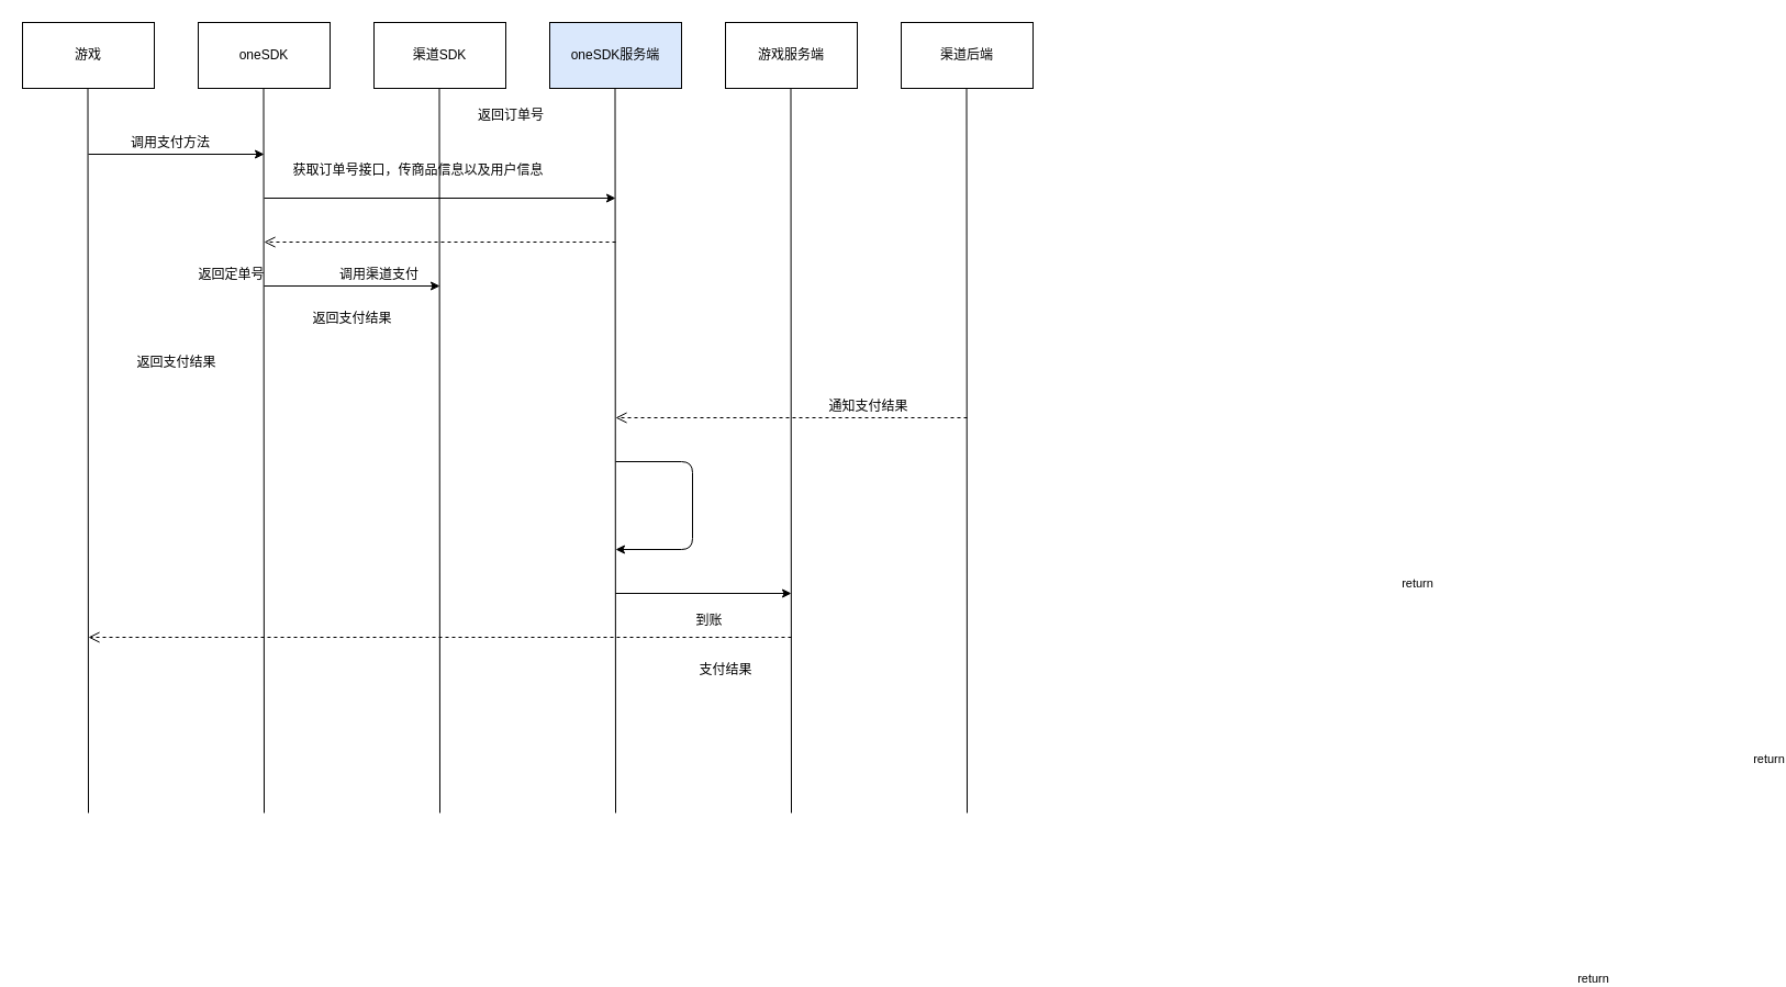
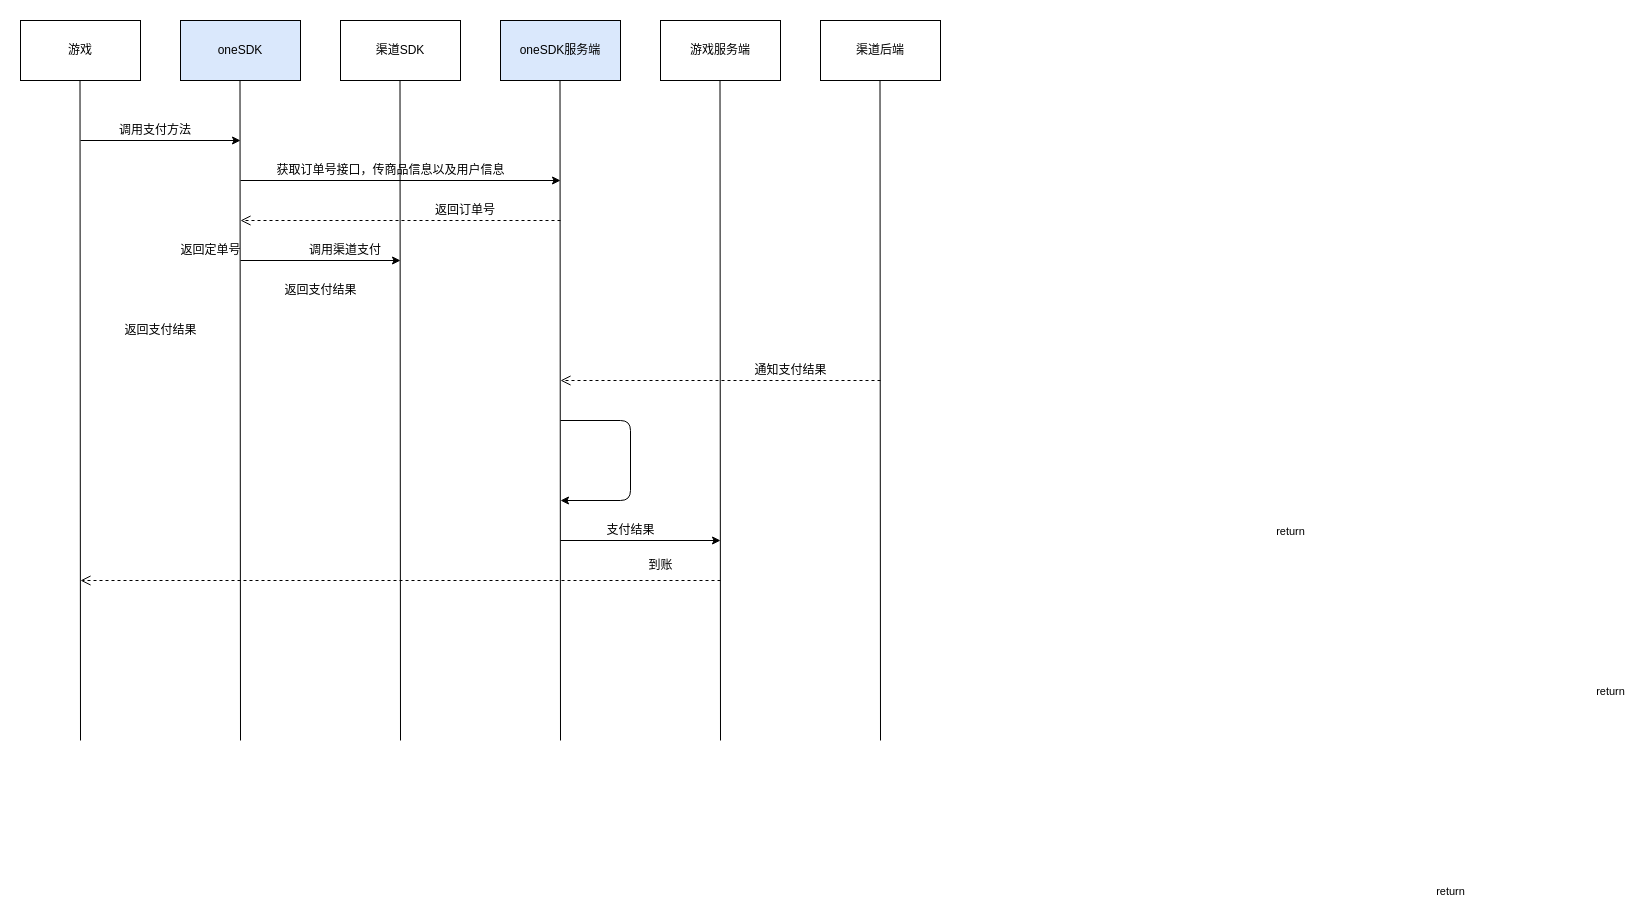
  <mxCell id="0" />
  <mxCell id="1" parent="0" />
  <mxCell id="2" value="游戏" style="rounded=0;whiteSpace=wrap;html=1;" vertex="1" parent="1"><mxGeometry y="20" width="120" height="60" as="geometry" x="20" /></mxCell>
- <mxCell id="3" value="oneSDK" style="rounded=0;whiteSpace=wrap;html=1;" vertex="1" parent="1"><mxGeometry x="180" y="20" width="120" height="60" as="geometry" /></mxCell>
+ <mxCell id="3" value="oneSDK" style="rounded=0;whiteSpace=wrap;html=1;fillColor=#dae8fc;" vertex="1" parent="1"><mxGeometry x="180" y="20" width="120" height="60" as="geometry" /></mxCell>
  <mxCell id="4" value="渠道SDK" style="rounded=0;whiteSpace=wrap;html=1;" vertex="1" parent="1"><mxGeometry x="340" y="20" width="120" height="60" as="geometry" /></mxCell>
  <mxCell id="5" value="oneSDK服务端" style="rounded=0;whiteSpace=wrap;html=1;fillColor=#dae8fc;" vertex="1" parent="1"><mxGeometry x="500" y="20" width="120" height="60" as="geometry" /></mxCell>
  <mxCell id="6" value="游戏服务端" style="rounded=0;whiteSpace=wrap;html=1;" vertex="1" parent="1"><mxGeometry x="660" y="20" width="120" height="60" as="geometry" /></mxCell>
  <mxCell id="7" value="" style="endArrow=none;html=1;" edge="1" parent="1"><mxGeometry width="50" height="50" relative="1" as="geometry"><mxPoint x="80" y="740" as="sourcePoint" /><mxPoint x="79.5" y="80" as="targetPoint" /></mxGeometry></mxCell>
  <mxCell id="8" value="" style="endArrow=none;html=1;" edge="1" parent="1"><mxGeometry width="50" height="50" relative="1" as="geometry"><mxPoint x="240" y="740" as="sourcePoint" /><mxPoint x="239.5" y="80" as="targetPoint" /></mxGeometry></mxCell>
  <mxCell id="9" value="" style="endArrow=none;html=1;" edge="1" parent="1"><mxGeometry width="50" height="50" relative="1" as="geometry"><mxPoint x="400" y="740" as="sourcePoint" /><mxPoint x="399.5" y="80" as="targetPoint" /></mxGeometry></mxCell>
  <mxCell id="10" value="" style="endArrow=none;html=1;" edge="1" parent="1"><mxGeometry width="50" height="50" relative="1" as="geometry"><mxPoint x="560" y="740" as="sourcePoint" /><mxPoint x="559.5" y="80" as="targetPoint" /></mxGeometry></mxCell>
  <mxCell id="11" value="" style="endArrow=none;html=1;" edge="1" parent="1"><mxGeometry width="50" height="50" relative="1" as="geometry"><mxPoint x="720" y="740" as="sourcePoint" /><mxPoint x="719.5" y="80" as="targetPoint" /></mxGeometry></mxCell>
  <mxCell id="12" value="" style="endArrow=classic;html=1;" edge="1" parent="1"><mxGeometry width="50" height="50" relative="1" as="geometry"><mxPoint x="80" y="140" as="sourcePoint" /><mxPoint x="240" y="140" as="targetPoint" /></mxGeometry></mxCell>
  <mxCell id="13" value="调用支付方法" style="text;html=1;strokeColor=none;fillColor=none;align=center;verticalAlign=middle;whiteSpace=wrap;rounded=0;" vertex="1" parent="1"><mxGeometry x="110" y="120" width="90" height="20" as="geometry" /></mxCell>
  <mxCell id="14" value="" style="endArrow=classic;html=1;" edge="1" parent="1"><mxGeometry width="50" height="50" relative="1" as="geometry"><mxPoint x="240" y="180" as="sourcePoint" /><mxPoint x="560" y="180" as="targetPoint" /></mxGeometry></mxCell>
  <mxCell id="15" value="" style="endArrow=classic;html=1;" edge="1" parent="1"><mxGeometry width="50" height="50" relative="1" as="geometry"><mxPoint x="240" y="260" as="sourcePoint" /><mxPoint x="400" y="260" as="targetPoint" /></mxGeometry></mxCell>
  <mxCell id="16" value="调用渠道支付" style="text;html=1;strokeColor=none;fillColor=none;align=center;verticalAlign=middle;whiteSpace=wrap;rounded=0;" vertex="1" parent="1"><mxGeometry x="290" y="240" width="110" height="20" as="geometry" /></mxCell>
  <mxCell id="17" value="渠道后端" style="rounded=0;whiteSpace=wrap;html=1;" vertex="1" parent="1"><mxGeometry x="820" y="20" width="120" height="60" as="geometry" /></mxCell>
  <mxCell id="18" value="" style="endArrow=none;html=1;" edge="1" parent="1"><mxGeometry width="50" height="50" relative="1" as="geometry"><mxPoint x="880" y="740" as="sourcePoint" /><mxPoint x="879.5" y="80" as="targetPoint" /></mxGeometry></mxCell>
  <mxCell id="19" value="return" style="html=1;verticalAlign=bottom;endArrow=open;dashed=1;endSize=8;" edge="1" parent="1"><mxGeometry x="-1" y="797" relative="1" as="geometry"><mxPoint x="560" y="220" as="sourcePoint" /><mxPoint x="240" y="220" as="targetPoint" /><mxPoint x="730" y="-477" as="offset" /></mxGeometry></mxCell>
- <mxCell id="20" value="返回订单号" style="text;html=1;strokeColor=none;fillColor=none;align=center;verticalAlign=middle;whiteSpace=wrap;rounded=0;" vertex="1" parent="1"><mxGeometry x="410" y="95" width="110" height="20" as="geometry" /></mxCell>
+ <mxCell id="20" value="返回订单号" style="text;html=1;strokeColor=none;fillColor=none;align=center;verticalAlign=middle;whiteSpace=wrap;rounded=0;" vertex="1" parent="1"><mxGeometry x="410" y="200" width="110" height="20" as="geometry" /></mxCell>
  <mxCell id="21" value="return" style="html=1;verticalAlign=bottom;endArrow=open;dashed=1;endSize=8;" edge="1" parent="1"><mxGeometry x="-1" y="797" relative="1" as="geometry"><mxPoint x="880" y="380" as="sourcePoint" /><mxPoint x="560" y="380" as="targetPoint" /><mxPoint x="730" y="-477" as="offset" /></mxGeometry></mxCell>
- <mxCell id="22" value="到账" style="text;html=1;align=center;verticalAlign=middle;resizable=0;points=[];autosize=1;strokeColor=none;" vertex="1" parent="1"><mxGeometry x="625" y="555" width="40" height="20" as="geometry" /></mxCell>
- <mxCell id="23" value="获取订单号接口，传商品信息以及用户信息" style="text;html=1;align=center;verticalAlign=middle;resizable=0;points=[];autosize=1;strokeColor=none;" vertex="1" parent="1"><mxGeometry x="260" y="145" width="240" height="20" as="geometry" /></mxCell>
+ <mxCell id="22" value="到账" style="text;html=1;align=center;verticalAlign=middle;resizable=0;points=[];autosize=1;strokeColor=none;" vertex="1" parent="1"><mxGeometry x="640" y="555" width="40" height="20" as="geometry" /></mxCell>
+ <mxCell id="23" value="获取订单号接口，传商品信息以及用户信息" style="text;html=1;align=center;verticalAlign=middle;resizable=0;points=[];autosize=1;strokeColor=none;" vertex="1" parent="1"><mxGeometry x="270" y="160" width="240" height="20" as="geometry" /></mxCell>
  <mxCell id="24" value="返回定单号" style="text;html=1;align=center;verticalAlign=middle;resizable=0;points=[];autosize=1;strokeColor=none;" vertex="1" parent="1"><mxGeometry x="170" y="240" width="80" height="20" as="geometry" /></mxCell>
  <mxCell id="25" value="返回支付结果" style="text;html=1;align=center;verticalAlign=middle;resizable=0;points=[];autosize=1;strokeColor=none;" vertex="1" parent="1"><mxGeometry x="275" y="280" width="90" height="20" as="geometry" /></mxCell>
  <mxCell id="26" value="返回支付结果" style="text;html=1;align=center;verticalAlign=middle;resizable=0;points=[];autosize=1;strokeColor=none;" vertex="1" parent="1"><mxGeometry x="115" y="320" width="90" height="20" as="geometry" /></mxCell>
  <mxCell id="27" value="return" style="html=1;verticalAlign=bottom;endArrow=open;dashed=1;endSize=8;" edge="1" parent="1"><mxGeometry x="-1" y="797" relative="1" as="geometry"><mxPoint x="720" y="580" as="sourcePoint" /><mxPoint x="80" y="580" as="targetPoint" /><mxPoint x="730" y="-477" as="offset" /></mxGeometry></mxCell>
  <mxCell id="28" value="通知支付结果" style="text;html=1;align=center;verticalAlign=middle;resizable=0;points=[];autosize=1;strokeColor=none;" vertex="1" parent="1"><mxGeometry x="745" y="360" width="90" height="20" as="geometry" /></mxCell>
  <mxCell id="29" value="" style="endArrow=classic;html=1;" edge="1" parent="1"><mxGeometry relative="1" as="geometry"><mxPoint x="560" y="420" as="sourcePoint" /><mxPoint x="560" y="500" as="targetPoint" /><Array as="points"><mxPoint x="630" y="420" /><mxPoint x="630" y="500" /></Array></mxGeometry></mxCell>
  <mxCell id="30" value="" style="endArrow=classic;html=1;" edge="1" parent="1"><mxGeometry width="50" height="50" relative="1" as="geometry"><mxPoint x="560" y="540" as="sourcePoint" /><mxPoint x="720" y="540" as="targetPoint" /></mxGeometry></mxCell>
- <mxCell id="31" value="支付结果" style="text;html=1;align=center;verticalAlign=middle;resizable=0;points=[];autosize=1;strokeColor=none;" vertex="1" parent="1"><mxGeometry x="630" y="600" width="60" height="20" as="geometry" /></mxCell>
+ <mxCell id="31" value="支付结果" style="text;html=1;align=center;verticalAlign=middle;resizable=0;points=[];autosize=1;strokeColor=none;" vertex="1" parent="1"><mxGeometry x="600" y="520" width="60" height="20" as="geometry" /></mxCell>
